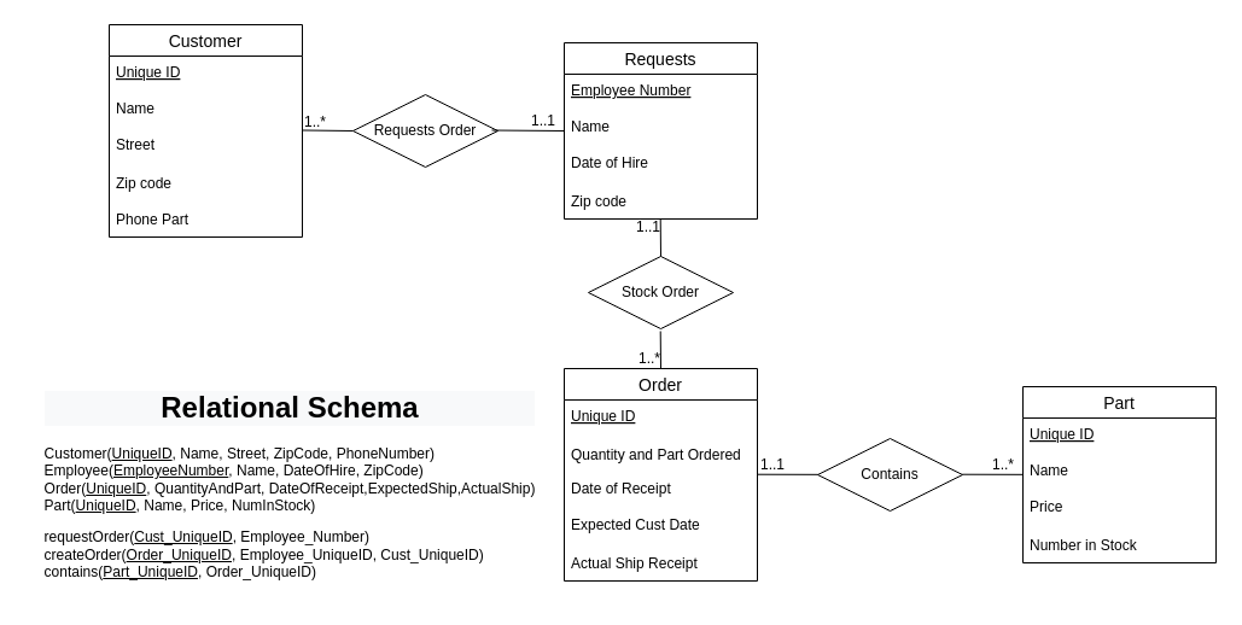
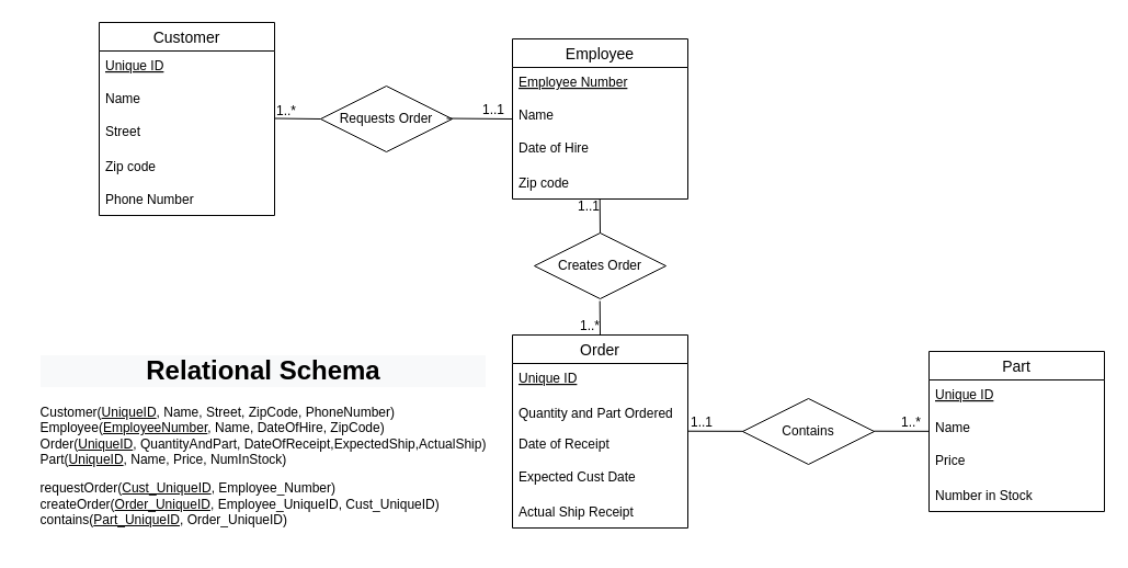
  <mxCell id="0" />
  <mxCell id="1" parent="0" />
- <mxCell id="2" value="Requests" style="swimlane;fontStyle=0;childLayout=stackLayout;horizontal=1;startSize=26;horizontalStack=0;resizeParent=1;resizeParentMax=0;resizeLast=0;collapsible=1;marginBottom=0;align=center;fontSize=14;" parent="1" vertex="1"><mxGeometry x="467" y="35" width="160" height="146" as="geometry" /></mxCell>
+ <mxCell id="2" value="Employee" style="swimlane;fontStyle=0;childLayout=stackLayout;horizontal=1;startSize=26;horizontalStack=0;resizeParent=1;resizeParentMax=0;resizeLast=0;collapsible=1;marginBottom=0;align=center;fontSize=14;" parent="1" vertex="1"><mxGeometry x="467" y="35" width="160" height="146" as="geometry" /></mxCell>
  <mxCell id="3" value="Employee Number" style="text;strokeColor=none;fillColor=none;spacingLeft=4;spacingRight=4;overflow=hidden;rotatable=0;points=[[0,0.5],[1,0.5]];portConstraint=eastwest;fontSize=12;fontStyle=4" parent="2" vertex="1"><mxGeometry y="26" width="160" height="30" as="geometry" /></mxCell>
  <mxCell id="4" value="Name" style="text;strokeColor=none;fillColor=none;spacingLeft=4;spacingRight=4;overflow=hidden;rotatable=0;points=[[0,0.5],[1,0.5]];portConstraint=eastwest;fontSize=12;" parent="2" vertex="1"><mxGeometry y="56" width="160" height="30" as="geometry" /></mxCell>
  <mxCell id="5" value="Date of Hire" style="text;strokeColor=none;fillColor=none;spacingLeft=4;spacingRight=4;overflow=hidden;rotatable=0;points=[[0,0.5],[1,0.5]];portConstraint=eastwest;fontSize=12;" parent="2" vertex="1"><mxGeometry y="86" width="160" height="30" as="geometry" /></mxCell>
  <mxCell id="6" value="Zip code" style="text;strokeColor=none;fillColor=none;align=left;verticalAlign=middle;spacingLeft=4;spacingRight=4;overflow=hidden;points=[[0,0.5],[1,0.5]];portConstraint=eastwest;rotatable=0;" parent="2" vertex="1"><mxGeometry y="116" width="160" height="30" as="geometry" /></mxCell>
  <mxCell id="7" value="Customer" style="swimlane;fontStyle=0;childLayout=stackLayout;horizontal=1;startSize=26;horizontalStack=0;resizeParent=1;resizeParentMax=0;resizeLast=0;collapsible=1;marginBottom=0;align=center;fontSize=14;" parent="1" vertex="1"><mxGeometry x="90" y="20" width="160" height="176" as="geometry" /></mxCell>
  <mxCell id="8" value="Unique ID" style="text;strokeColor=none;fillColor=none;spacingLeft=4;spacingRight=4;overflow=hidden;rotatable=0;points=[[0,0.5],[1,0.5]];portConstraint=eastwest;fontSize=12;fontStyle=4" parent="7" vertex="1"><mxGeometry y="26" width="160" height="30" as="geometry" /></mxCell>
  <mxCell id="9" value="Name" style="text;strokeColor=none;fillColor=none;spacingLeft=4;spacingRight=4;overflow=hidden;rotatable=0;points=[[0,0.5],[1,0.5]];portConstraint=eastwest;fontSize=12;" parent="7" vertex="1"><mxGeometry y="56" width="160" height="30" as="geometry" /></mxCell>
  <mxCell id="10" value="Street" style="text;strokeColor=none;fillColor=none;spacingLeft=4;spacingRight=4;overflow=hidden;rotatable=0;points=[[0,0.5],[1,0.5]];portConstraint=eastwest;fontSize=12;" parent="7" vertex="1"><mxGeometry y="86" width="160" height="30" as="geometry" /></mxCell>
  <mxCell id="11" value="Zip code" style="text;strokeColor=none;fillColor=none;align=left;verticalAlign=middle;spacingLeft=4;spacingRight=4;overflow=hidden;points=[[0,0.5],[1,0.5]];portConstraint=eastwest;rotatable=0;" parent="7" vertex="1"><mxGeometry y="116" width="160" height="30" as="geometry" /></mxCell>
- <mxCell id="12" value="Phone Part" style="text;strokeColor=none;fillColor=none;align=left;verticalAlign=middle;spacingLeft=4;spacingRight=4;overflow=hidden;points=[[0,0.5],[1,0.5]];portConstraint=eastwest;rotatable=0;" parent="7" vertex="1"><mxGeometry y="146" width="160" height="30" as="geometry" /></mxCell>
+ <mxCell id="12" value="Phone Number" style="text;strokeColor=none;fillColor=none;align=left;verticalAlign=middle;spacingLeft=4;spacingRight=4;overflow=hidden;points=[[0,0.5],[1,0.5]];portConstraint=eastwest;rotatable=0;" parent="7" vertex="1"><mxGeometry y="146" width="160" height="30" as="geometry" /></mxCell>
  <mxCell id="13" value="Part" style="swimlane;fontStyle=0;childLayout=stackLayout;horizontal=1;startSize=26;horizontalStack=0;resizeParent=1;resizeParentMax=0;resizeLast=0;collapsible=1;marginBottom=0;align=center;fontSize=14;" parent="1" vertex="1"><mxGeometry x="847" y="320" width="160" height="146" as="geometry" /></mxCell>
  <mxCell id="14" value="Unique ID" style="text;strokeColor=none;fillColor=none;spacingLeft=4;spacingRight=4;overflow=hidden;rotatable=0;points=[[0,0.5],[1,0.5]];portConstraint=eastwest;fontSize=12;fontStyle=4" parent="13" vertex="1"><mxGeometry y="26" width="160" height="30" as="geometry" /></mxCell>
  <mxCell id="15" value="Name" style="text;strokeColor=none;fillColor=none;spacingLeft=4;spacingRight=4;overflow=hidden;rotatable=0;points=[[0,0.5],[1,0.5]];portConstraint=eastwest;fontSize=12;" parent="13" vertex="1"><mxGeometry y="56" width="160" height="30" as="geometry" /></mxCell>
  <mxCell id="16" value="Price" style="text;strokeColor=none;fillColor=none;spacingLeft=4;spacingRight=4;overflow=hidden;rotatable=0;points=[[0,0.5],[1,0.5]];portConstraint=eastwest;fontSize=12;" parent="13" vertex="1"><mxGeometry y="86" width="160" height="30" as="geometry" /></mxCell>
  <mxCell id="17" value="Number in Stock" style="text;strokeColor=none;fillColor=none;align=left;verticalAlign=middle;spacingLeft=4;spacingRight=4;overflow=hidden;points=[[0,0.5],[1,0.5]];portConstraint=eastwest;rotatable=0;" parent="13" vertex="1"><mxGeometry y="116" width="160" height="30" as="geometry" /></mxCell>
  <mxCell id="18" value="Order" style="swimlane;fontStyle=0;childLayout=stackLayout;horizontal=1;startSize=26;horizontalStack=0;resizeParent=1;resizeParentMax=0;resizeLast=0;collapsible=1;marginBottom=0;align=center;fontSize=14;" parent="1" vertex="1"><mxGeometry x="467" y="305" width="160" height="176" as="geometry" /></mxCell>
  <mxCell id="19" value="Unique ID" style="text;strokeColor=none;fillColor=none;spacingLeft=4;spacingRight=4;overflow=hidden;rotatable=0;points=[[0,0.5],[1,0.5]];portConstraint=eastwest;fontSize=12;fontStyle=4" parent="18" vertex="1"><mxGeometry y="26" width="160" height="30" as="geometry" /></mxCell>
  <mxCell id="20" value="Quantity and Part Ordered" style="text;strokeColor=none;fillColor=none;align=left;verticalAlign=middle;spacingLeft=4;spacingRight=4;overflow=hidden;points=[[0,0.5],[1,0.5]];portConstraint=eastwest;rotatable=0;" parent="18" vertex="1"><mxGeometry y="56" width="160" height="30" as="geometry" /></mxCell>
  <mxCell id="21" value="Date of Receipt" style="text;strokeColor=none;fillColor=none;spacingLeft=4;spacingRight=4;overflow=hidden;rotatable=0;points=[[0,0.5],[1,0.5]];portConstraint=eastwest;fontSize=12;" parent="18" vertex="1"><mxGeometry y="86" width="160" height="30" as="geometry" /></mxCell>
  <mxCell id="22" value="Expected Cust Date" style="text;strokeColor=none;fillColor=none;spacingLeft=4;spacingRight=4;overflow=hidden;rotatable=0;points=[[0,0.5],[1,0.5]];portConstraint=eastwest;fontSize=12;" parent="18" vertex="1"><mxGeometry y="116" width="160" height="30" as="geometry" /></mxCell>
  <mxCell id="23" value="Actual Ship Receipt" style="text;strokeColor=none;fillColor=none;align=left;verticalAlign=middle;spacingLeft=4;spacingRight=4;overflow=hidden;points=[[0,0.5],[1,0.5]];portConstraint=eastwest;rotatable=0;" parent="18" vertex="1"><mxGeometry y="146" width="160" height="30" as="geometry" /></mxCell>
  <mxCell id="24" value="Requests Order" style="shape=rhombus;perimeter=rhombusPerimeter;whiteSpace=wrap;html=1;align=center;" parent="1" vertex="1"><mxGeometry x="292" y="78" width="120" height="60" as="geometry" /></mxCell>
  <mxCell id="25" value="Contains" style="shape=rhombus;perimeter=rhombusPerimeter;whiteSpace=wrap;html=1;align=center;" parent="1" vertex="1"><mxGeometry x="677" y="363" width="120" height="60" as="geometry" /></mxCell>
- <mxCell id="26" value="Stock Order" style="shape=rhombus;perimeter=rhombusPerimeter;whiteSpace=wrap;html=1;align=center;" parent="1" vertex="1"><mxGeometry x="487" y="212" width="120" height="60" as="geometry" /></mxCell>
+ <mxCell id="26" value="Creates Order" style="shape=rhombus;perimeter=rhombusPerimeter;whiteSpace=wrap;html=1;align=center;" parent="1" vertex="1"><mxGeometry x="487" y="212" width="120" height="60" as="geometry" /></mxCell>
  <mxCell id="27" value="" style="endArrow=none;html=1;rounded=0;entryX=0;entryY=0.5;entryDx=0;entryDy=0;exitX=0;exitY=0.5;exitDx=0;exitDy=0;" parent="1" source="24" edge="1"><mxGeometry relative="1" as="geometry"><mxPoint x="410" y="107.5" as="sourcePoint" /><mxPoint x="250" y="107.5" as="targetPoint" /></mxGeometry></mxCell>
  <mxCell id="28" value="1..*" style="resizable=0;html=1;align=right;verticalAlign=bottom;" parent="27" connectable="0" vertex="1"><mxGeometry x="1" relative="1" as="geometry"><mxPoint x="20" y="1" as="offset" /></mxGeometry></mxCell>
  <mxCell id="29" value="" style="endArrow=none;html=1;rounded=0;entryX=0;entryY=0.5;entryDx=0;entryDy=0;exitX=0;exitY=0.5;exitDx=0;exitDy=0;" parent="1" edge="1"><mxGeometry relative="1" as="geometry"><mxPoint x="407" y="107.5" as="sourcePoint" /><mxPoint x="467" y="108" as="targetPoint" /></mxGeometry></mxCell>
  <mxCell id="30" value="1..1" style="resizable=0;html=1;align=right;verticalAlign=bottom;" parent="29" connectable="0" vertex="1"><mxGeometry x="1" relative="1" as="geometry"><mxPoint x="-7" as="offset" /></mxGeometry></mxCell>
  <mxCell id="31" value="" style="endArrow=none;html=1;rounded=0;" parent="1" source="25" edge="1"><mxGeometry relative="1" as="geometry"><mxPoint x="687" y="393.21" as="sourcePoint" /><mxPoint x="627" y="392.71" as="targetPoint" /></mxGeometry></mxCell>
  <mxCell id="32" value="1..1" style="resizable=0;html=1;align=right;verticalAlign=bottom;" parent="31" connectable="0" vertex="1"><mxGeometry x="1" relative="1" as="geometry"><mxPoint x="23" as="offset" /></mxGeometry></mxCell>
  <mxCell id="33" value="" style="endArrow=none;html=1;rounded=0;exitX=0;exitY=0.5;exitDx=0;exitDy=0;" parent="1" edge="1"><mxGeometry relative="1" as="geometry"><mxPoint x="796.69" y="392.71" as="sourcePoint" /><mxPoint x="847.005" y="392.843" as="targetPoint" /></mxGeometry></mxCell>
  <mxCell id="34" value="1..*" style="resizable=0;html=1;align=right;verticalAlign=bottom;" parent="33" connectable="0" vertex="1"><mxGeometry x="1" relative="1" as="geometry"><mxPoint x="-7" as="offset" /></mxGeometry></mxCell>
  <mxCell id="35" value="" style="endArrow=none;html=1;rounded=0;exitX=0;exitY=0.5;exitDx=0;exitDy=0;entryX=0.5;entryY=0;entryDx=0;entryDy=0;" parent="1" target="26" edge="1"><mxGeometry relative="1" as="geometry"><mxPoint x="546.71" y="181" as="sourcePoint" /><mxPoint x="547" y="205" as="targetPoint" /></mxGeometry></mxCell>
  <mxCell id="36" value="1..1" style="resizable=0;html=1;align=right;verticalAlign=bottom;" parent="35" connectable="0" vertex="1"><mxGeometry x="1" relative="1" as="geometry"><mxPoint y="-16" as="offset" /></mxGeometry></mxCell>
  <mxCell id="37" value="" style="endArrow=none;html=1;rounded=0;exitX=0;exitY=0.5;exitDx=0;exitDy=0;entryX=0.5;entryY=0;entryDx=0;entryDy=0;" parent="1" edge="1"><mxGeometry relative="1" as="geometry"><mxPoint x="546.71" y="274" as="sourcePoint" /><mxPoint x="547" y="305" as="targetPoint" /></mxGeometry></mxCell>
  <mxCell id="38" value="1..*" style="resizable=0;html=1;align=right;verticalAlign=bottom;" parent="37" connectable="0" vertex="1"><mxGeometry x="1" relative="1" as="geometry"><mxPoint as="offset" /></mxGeometry></mxCell>
  <mxCell id="39" value="&lt;br&gt;&lt;h1 style=&quot;color: rgb(0, 0, 0); font-family: Helvetica; font-style: normal; font-variant-ligatures: normal; font-variant-caps: normal; letter-spacing: normal; orphans: 2; text-indent: 0px; text-transform: none; widows: 2; word-spacing: 0px; -webkit-text-stroke-width: 0px; background-color: rgb(248, 249, 250); text-decoration-thickness: initial; text-decoration-style: initial; text-decoration-color: initial;&quot;&gt;Relational Schema&lt;/h1&gt;&lt;p style=&quot;color: rgb(0, 0, 0); font-family: Helvetica; font-size: 12px; font-style: normal; font-variant-ligatures: normal; font-variant-caps: normal; font-weight: 400; letter-spacing: normal; orphans: 2; text-indent: 0px; text-transform: none; widows: 2; word-spacing: 0px; -webkit-text-stroke-width: 0px; background-color: rgb(248, 249, 250); text-decoration-thickness: initial; text-decoration-style: initial; text-decoration-color: initial;&quot;&gt;&lt;/p&gt;&lt;div style=&quot;text-align: left;&quot;&gt;Customer(&lt;u&gt;UniqueID&lt;/u&gt;, Name, Street, ZipCode, PhoneNumber)&lt;/div&gt;&lt;div style=&quot;text-align: left;&quot;&gt;Employee(&lt;u&gt;EmployeeNumber&lt;/u&gt;, Name, DateOfHire, ZipCode)&lt;/div&gt;&lt;div style=&quot;text-align: left;&quot;&gt;Order(&lt;u&gt;UniqueID&lt;/u&gt;, QuantityAndPart, DateOfReceipt,ExpectedShip,ActualShip)&lt;/div&gt;&lt;div style=&quot;text-align: left;&quot;&gt;Part(&lt;u&gt;UniqueID&lt;/u&gt;, Name, Price, NumInStock)&lt;/div&gt;&lt;p&gt;&lt;/p&gt;&lt;p style=&quot;color: rgb(0, 0, 0); font-family: Helvetica; font-size: 12px; font-style: normal; font-variant-ligatures: normal; font-variant-caps: normal; font-weight: 400; letter-spacing: normal; orphans: 2; text-indent: 0px; text-transform: none; widows: 2; word-spacing: 0px; -webkit-text-stroke-width: 0px; background-color: rgb(248, 249, 250); text-decoration-thickness: initial; text-decoration-style: initial; text-decoration-color: initial;&quot;&gt;&lt;/p&gt;&lt;div style=&quot;text-align: left;&quot;&gt;&lt;span style=&quot;background-color: initial;&quot;&gt;requestOrder(&lt;u&gt;Cust&lt;/u&gt;&lt;/span&gt;&lt;span style=&quot;background-color: initial;&quot;&gt;&lt;u&gt;_UniqueID&lt;/u&gt;&lt;/span&gt;&lt;span style=&quot;background-color: initial;&quot;&gt;, Employee_Number)&lt;/span&gt;&lt;/div&gt;&lt;div style=&quot;text-align: left;&quot;&gt;createOrder(&lt;u&gt;Order_UniqueID&lt;/u&gt;, Employee_UniqueID, Cust_UniqueID)&lt;/div&gt;&lt;div style=&quot;text-align: left;&quot;&gt;contains(&lt;u&gt;Part_UniqueID&lt;/u&gt;, Order_UniqueID)&lt;/div&gt;&lt;p&gt;&lt;/p&gt;" style="text;html=1;strokeColor=none;fillColor=none;align=center;verticalAlign=middle;whiteSpace=wrap;rounded=0;labelPosition=center;verticalLabelPosition=middle;" parent="1" vertex="1"><mxGeometry x="20" y="290.5" width="440" height="205" as="geometry" /></mxCell>
